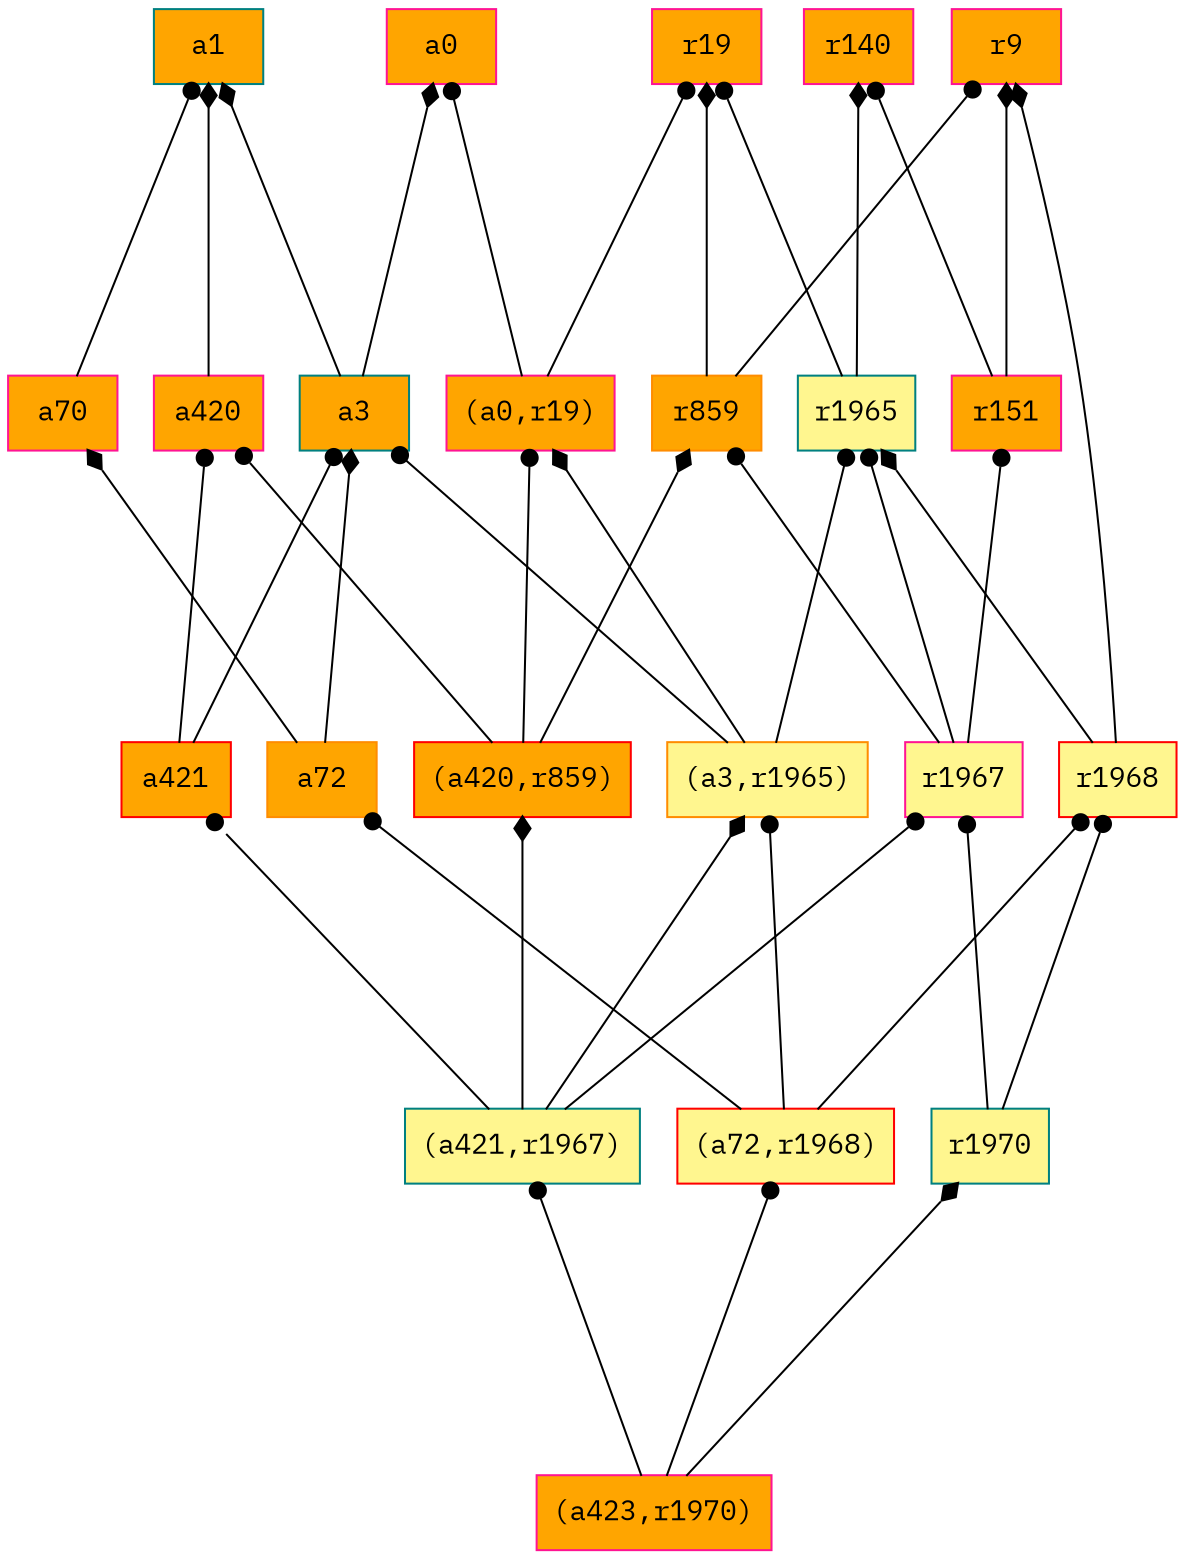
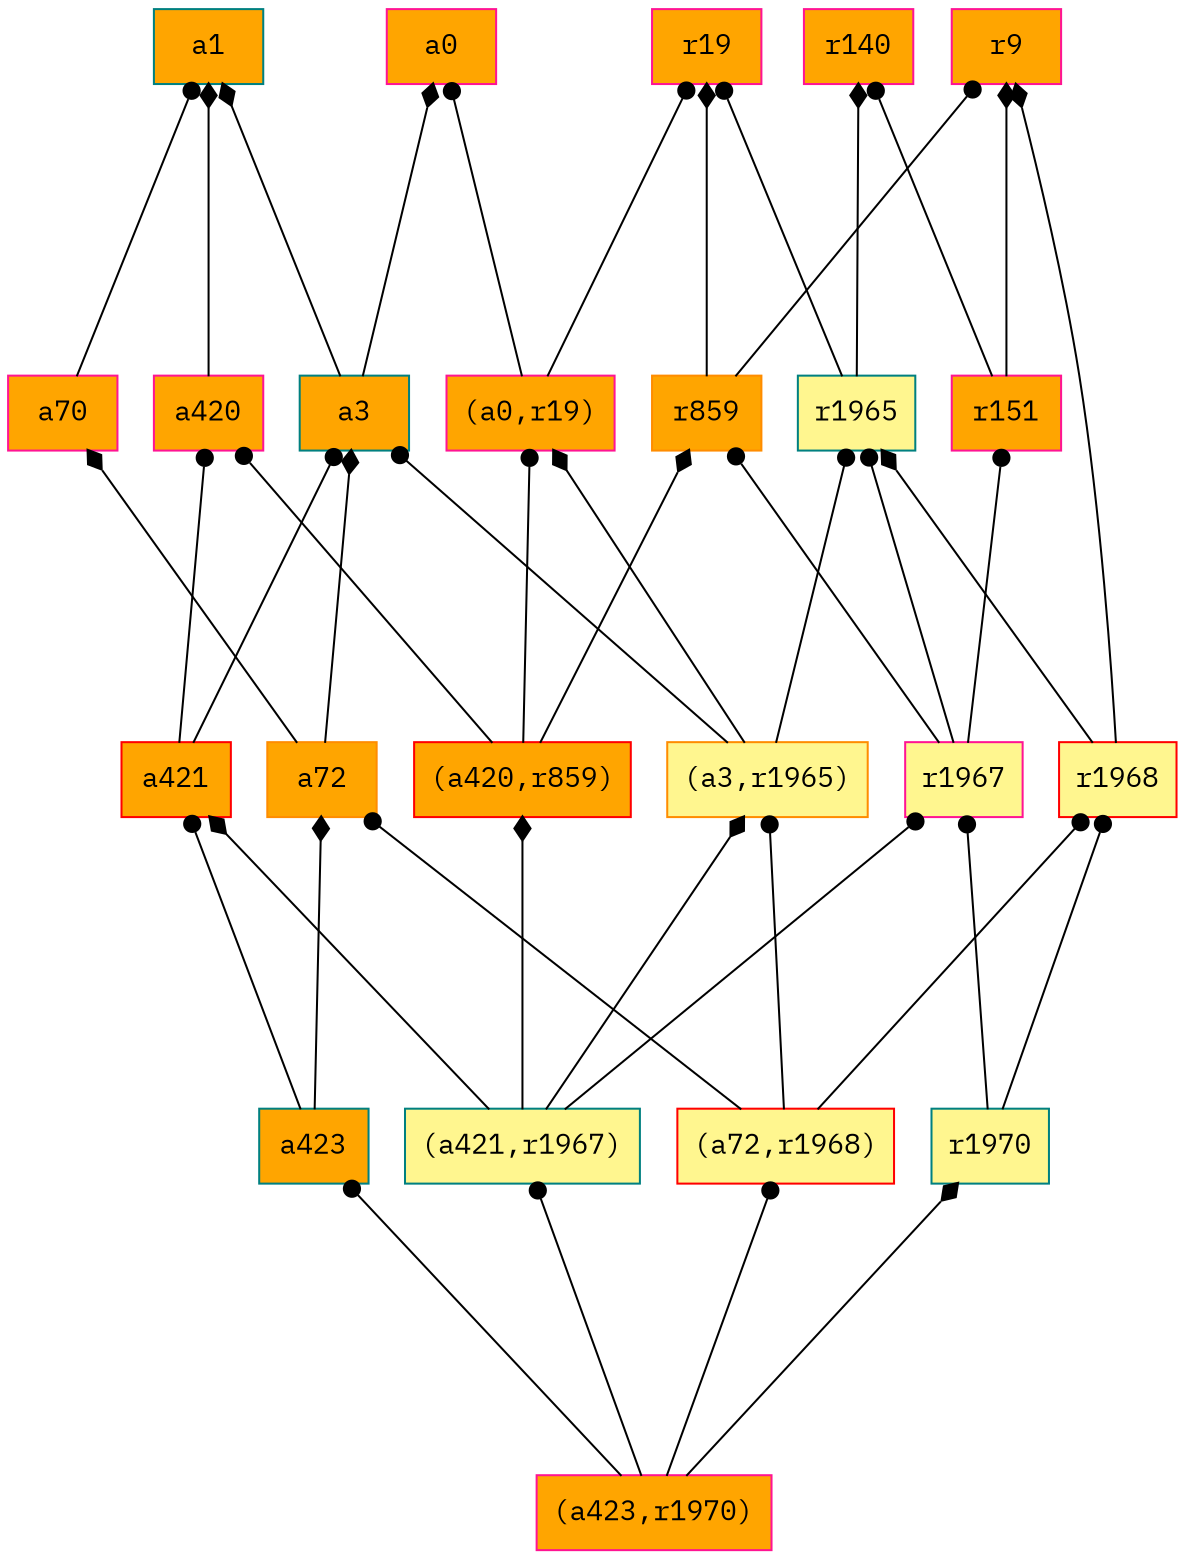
  digraph {
    fontname="IBM Plex Mono"
    rankdir=BT
    ranksep=2.0
    node [color=deeppink fillcolor=orange fontname="IBM Plex Mono" shape=record style=filled]
    edge [arrowhead=dot fontname="IBM Plex Mono"]
+   n1 [color=teal label="{a423}"]
    n2 [color=darkorange label="{a72}"]
    n3 [color=red label="{a421}"]
    n4 [color=teal label="{a3}"]
    n5 [label="{a70}"]
    n6 [label="{a420}"]
    n7 [color=darkorange fillcolor=khaki1 label="{(a3,r1965)}"]
    n8 [label="{(a0,r19)}"]
    n9 [color=teal fillcolor=khaki1 label="{r1965}"]
    n10 [color=teal label="{a1}"]
    n11 [label="{a0}"]
    n12 [label="{r19}"]
    n13 [label="{r140}"]
    n14 [label="{(a423,r1970)}"]
    n15 [color=red fillcolor=khaki1 label="{(a72,r1968)}"]
    n16 [color=teal fillcolor=khaki1 label="{(a421,r1967)}"]
    n17 [color=teal fillcolor=khaki1 label="{r1970}"]
    n18 [color=red fillcolor=khaki1 label="{r1968}"]
    n19 [color=red label="{(a420,r859)}"]
    n20 [fillcolor=khaki1 label="{r1967}"]
    n21 [label="{r9}"]
    n22 [color=darkorange label="{r859}"]
    n23 [label="{r151}"]
+   n1 -> n2 [arrowhead=diamond]
+   n1 -> n3
    n2 -> n4 [arrowhead=diamond]
    n2 -> n5 [arrowhead=diamond]
    n3 -> n4
    n3 -> n6
    n4 -> n10 [arrowhead=diamond]
    n4 -> n11 [arrowhead=diamond]
    n5 -> n10
    n6 -> n10 [arrowhead=diamond]
    n7 -> n4
    n7 -> n8 [arrowhead=diamond]
    n7 -> n9
    n8 -> n11
    n8 -> n12
    n9 -> n12
    n9 -> n13 [arrowhead=diamond]
+   n14 -> n1
    n14 -> n15
    n14 -> n16
    n14 -> n17 [arrowhead=diamond]
    n15 -> n2
    n15 -> n7
    n15 -> n18
-   n16 -> n3
+   n16 -> n3 [arrowhead=diamond]
    n16 -> n7 [arrowhead=diamond]
    n16 -> n19 [arrowhead=diamond]
    n16 -> n20
    n17 -> n18
    n17 -> n20
    n18 -> n9 [arrowhead=diamond]
    n18 -> n21 [arrowhead=diamond]
    n19 -> n6
    n19 -> n8
    n19 -> n22 [arrowhead=diamond]
    n20 -> n9
    n20 -> n22
    n20 -> n23
    n22 -> n12 [arrowhead=diamond]
    n22 -> n21
    n23 -> n13
    n23 -> n21 [arrowhead=diamond]
  }
